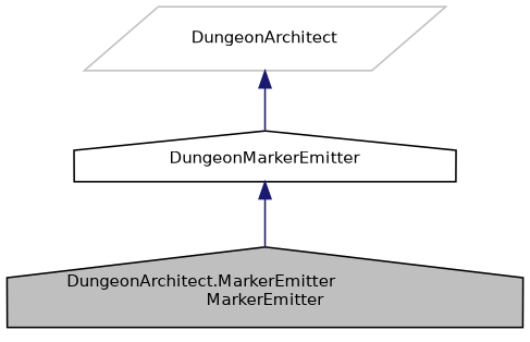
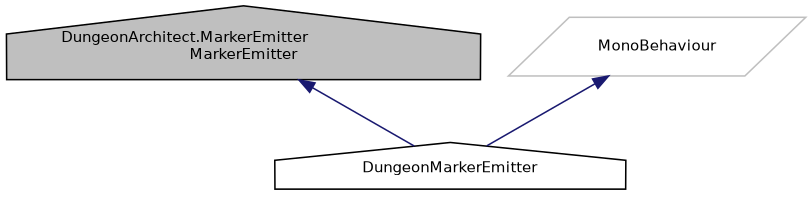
  digraph {
    fontname="DejaVu Sans"
    node [color=black fillcolor=white fontname="DejaVu Sans" fontsize=10 shape=house style=filled]
    edge [color=midnightblue dir=back fontname="DejaVu Sans" fontsize=10 labelfontname=Helvetica labelfontsize=10 style=solid]
    n1 [fillcolor=grey75 fontcolor=black height=0.2 label="DungeonArchitect.MarkerEmitter\lMarkerEmitter" width=0.4]
    n2 [height=0.2 label=DungeonMarkerEmitter width=0.4]
-   n3 [color=grey75 height=0.2 label=DungeonArchitect shape=parallelogram width=0.4]
-   n2 -> n1
+   n3 [color=grey75 height=0.2 label=MonoBehaviour shape=parallelogram width=0.4]
+   n1 -> n2
    n3 -> n2
  }
